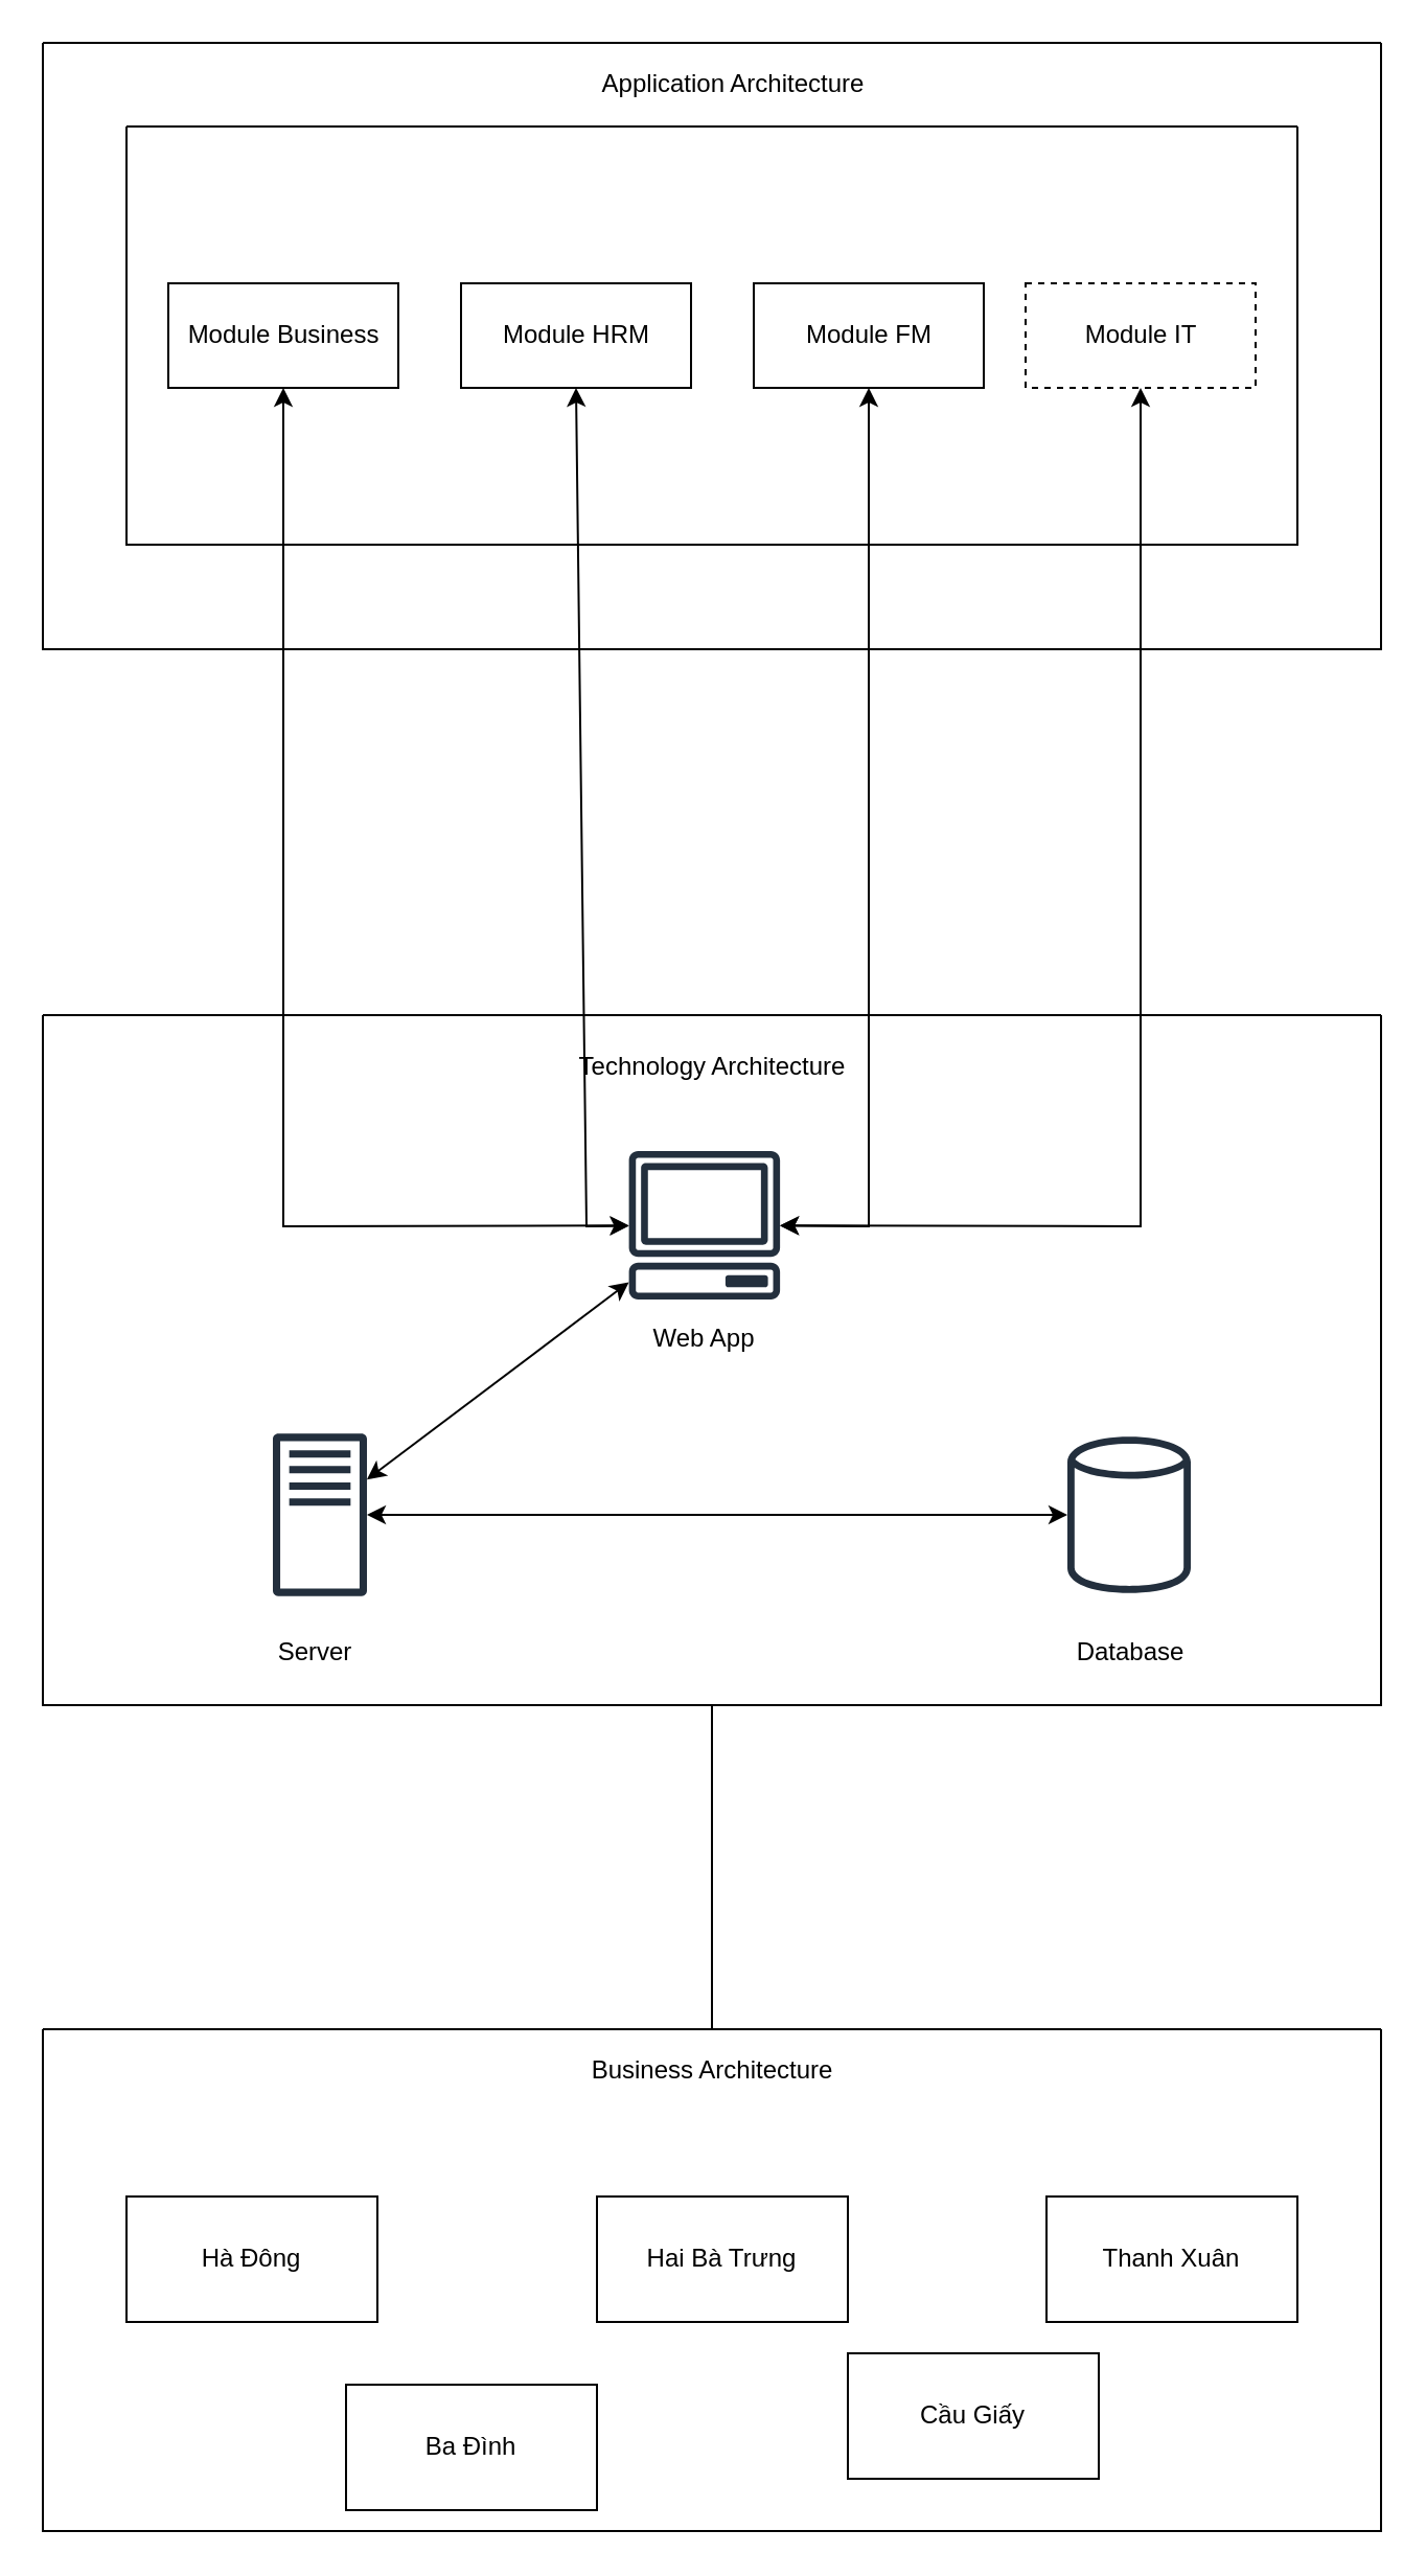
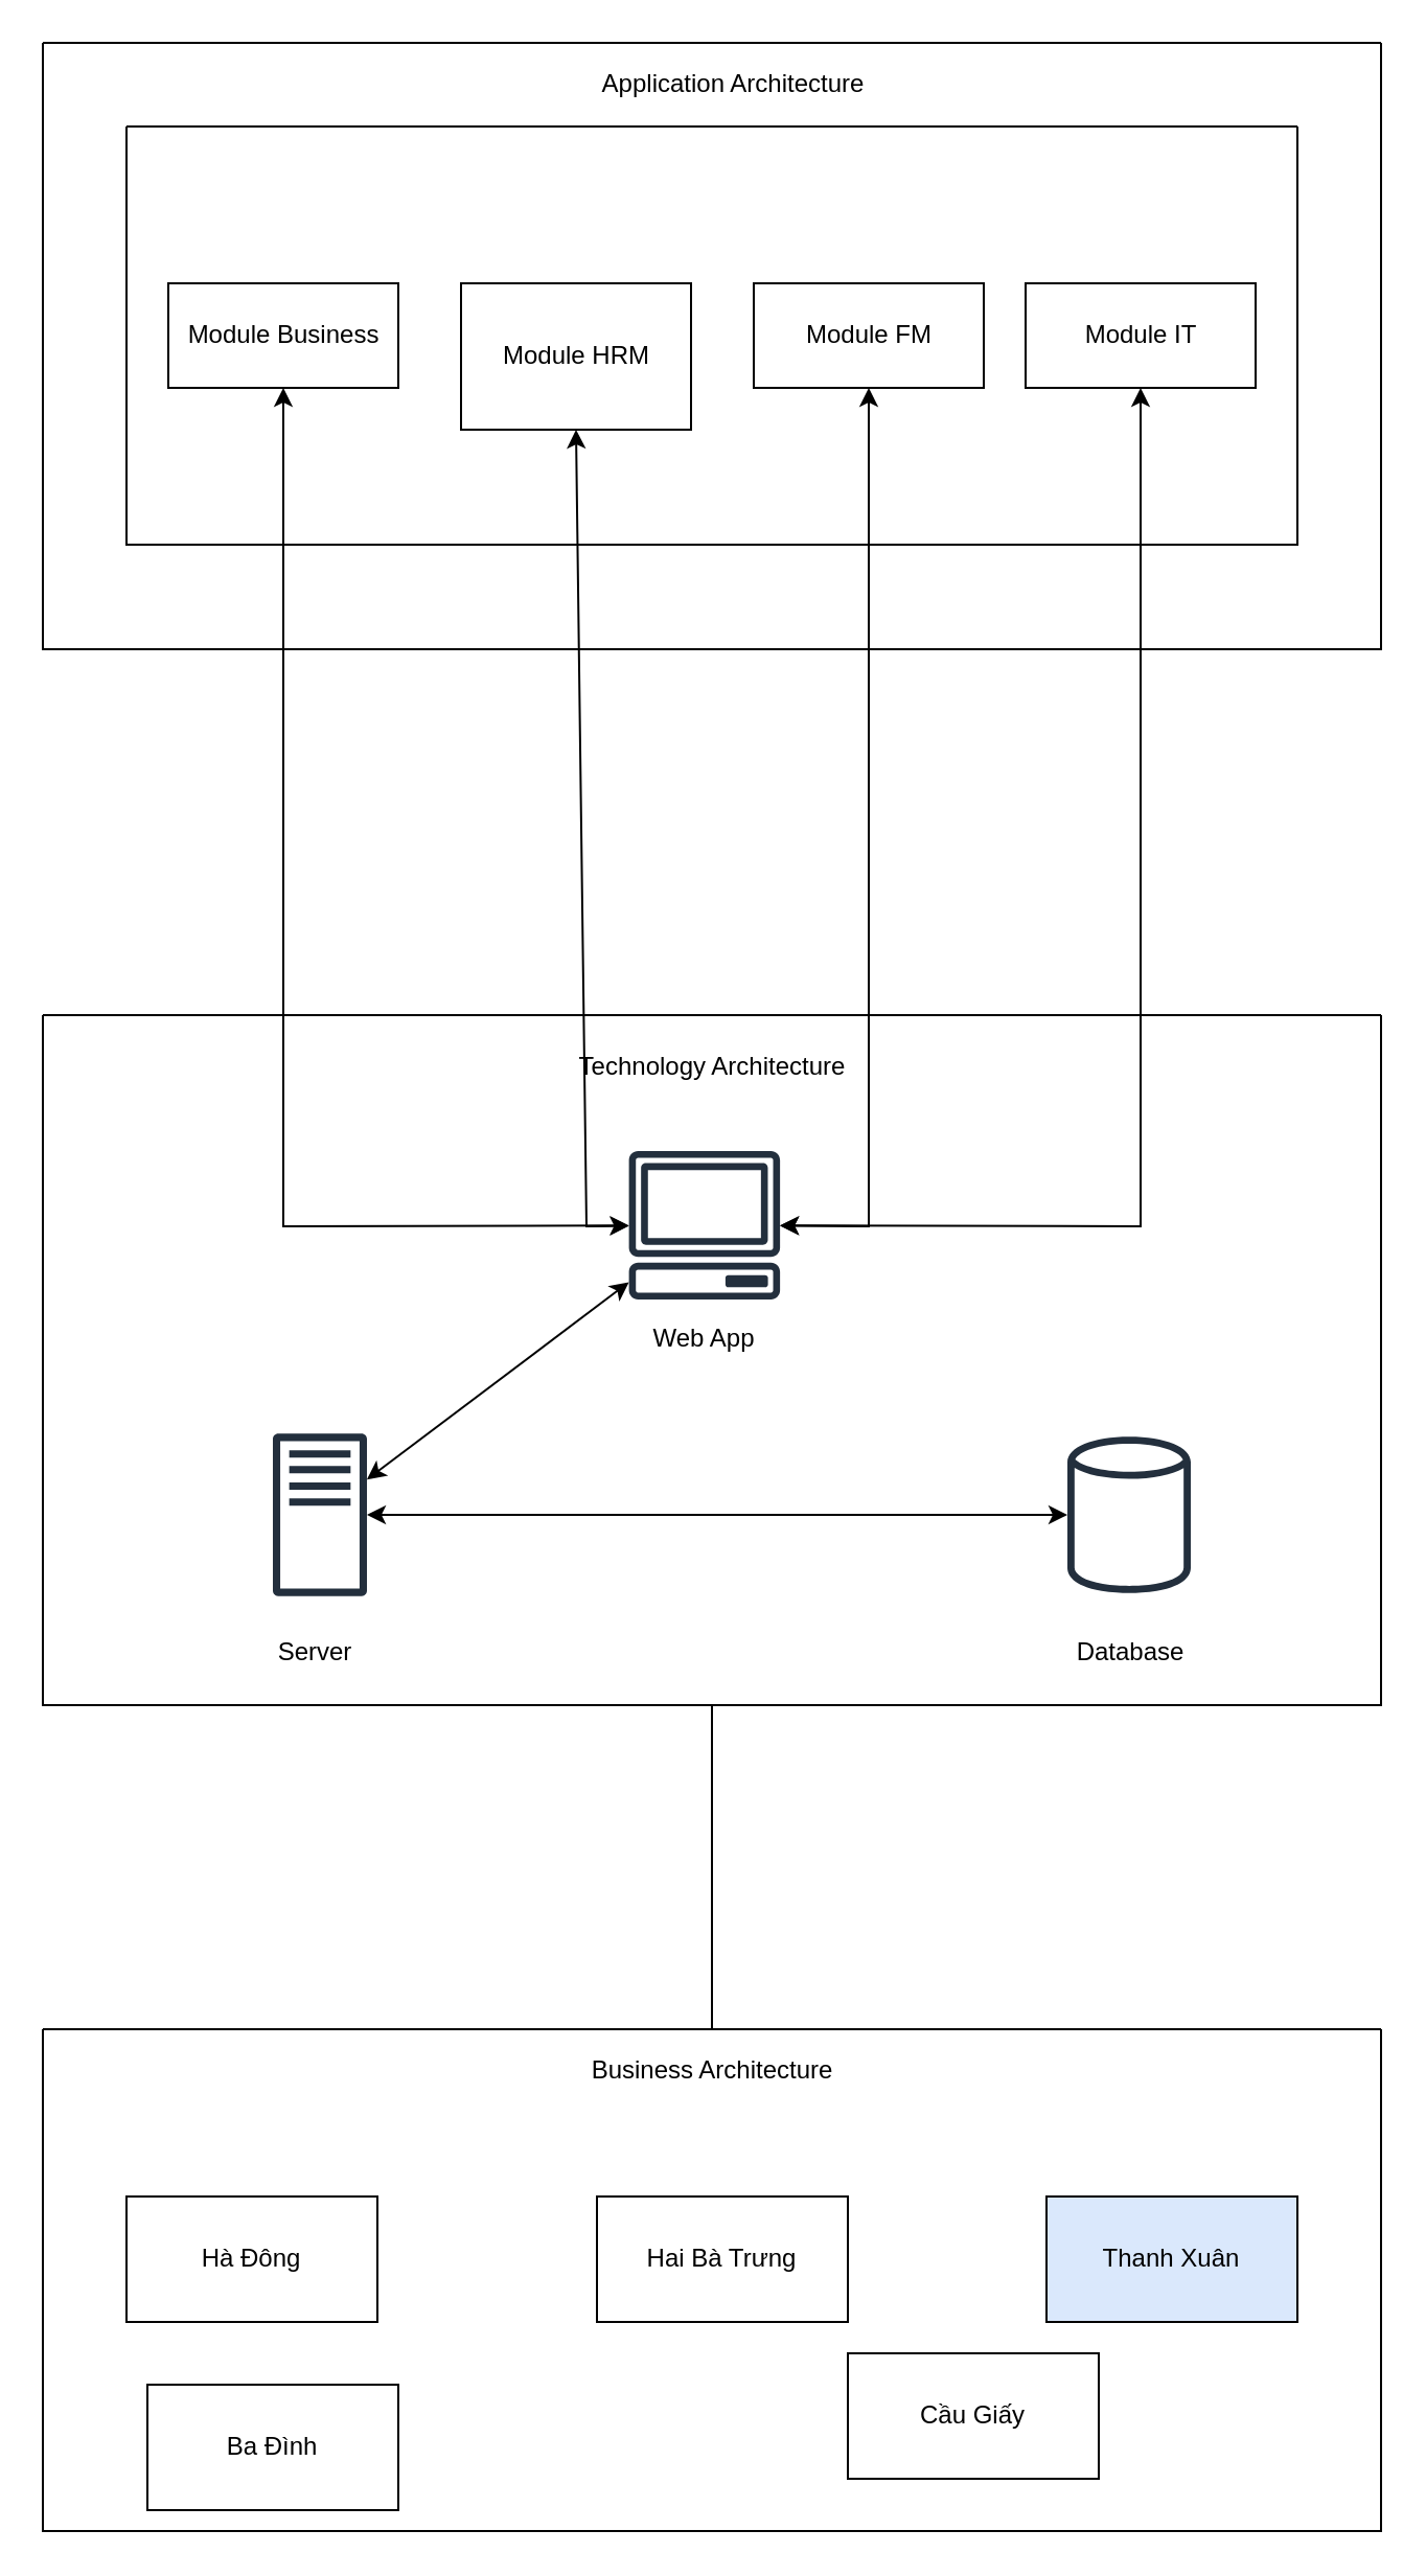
  <mxCell id="0" />
  <mxCell id="1" parent="0" />
  <mxCell id="2" value="" style="swimlane;startSize=0;" vertex="1" parent="1"><mxGeometry x="20" y="20" width="640" height="290" as="geometry" /></mxCell>
  <mxCell id="3" value="" style="swimlane;startSize=0;" vertex="1" parent="2"><mxGeometry x="40" y="40" width="560" height="200" as="geometry" /></mxCell>
- <mxCell id="4" value="Module HRM" style="html=1;" vertex="1" parent="3"><mxGeometry x="160" y="75" width="110" height="50" as="geometry" /></mxCell>
+ <mxCell id="4" value="Module HRM" style="html=1;" vertex="1" parent="3"><mxGeometry x="160" y="75" width="110" height="70" as="geometry" /></mxCell>
  <mxCell id="5" value="Module FM" style="html=1;" vertex="1" parent="3"><mxGeometry x="300" y="75" width="110" height="50" as="geometry" /></mxCell>
- <mxCell id="6" value="Module IT" style="html=1;dashed=1;" vertex="1" parent="3"><mxGeometry x="430" y="75" width="110" height="50" as="geometry" /></mxCell>
+ <mxCell id="6" value="Module IT" style="html=1;" vertex="1" parent="3"><mxGeometry x="430" y="75" width="110" height="50" as="geometry" /></mxCell>
  <mxCell id="7" value="Module Business" style="html=1;" vertex="1" parent="3"><mxGeometry x="20" y="75" width="110" height="50" as="geometry" /></mxCell>
  <mxCell id="8" value="Application Architecture" style="text;html=1;align=center;verticalAlign=middle;resizable=0;points=[];autosize=1;strokeColor=none;fillColor=none;" vertex="1" parent="2"><mxGeometry x="260" y="10" width="140" height="20" as="geometry" /></mxCell>
  <mxCell id="9" value="" style="swimlane;startSize=0;" vertex="1" parent="1"><mxGeometry x="20" y="485" width="640" height="330" as="geometry" /></mxCell>
  <mxCell id="10" value="" style="sketch=0;outlineConnect=0;fontColor=#232F3E;gradientColor=none;fillColor=#232F3D;strokeColor=none;dashed=0;verticalLabelPosition=bottom;verticalAlign=top;align=center;html=1;fontSize=12;fontStyle=0;aspect=fixed;pointerEvents=1;shape=mxgraph.aws4.client;" vertex="1" parent="9"><mxGeometry x="280" y="65" width="72.87" height="71" as="geometry" /></mxCell>
  <mxCell id="11" value="" style="sketch=0;outlineConnect=0;fontColor=#232F3E;gradientColor=none;fillColor=#232F3D;strokeColor=none;dashed=0;verticalLabelPosition=bottom;verticalAlign=top;align=center;html=1;fontSize=12;fontStyle=0;aspect=fixed;pointerEvents=1;shape=mxgraph.aws4.traditional_server;" vertex="1" parent="9"><mxGeometry x="110" y="200" width="45" height="78" as="geometry" /></mxCell>
  <mxCell id="12" value="" style="sketch=0;outlineConnect=0;fontColor=#232F3E;gradientColor=none;fillColor=#232F3D;strokeColor=none;dashed=0;verticalLabelPosition=bottom;verticalAlign=top;align=center;html=1;fontSize=12;fontStyle=0;aspect=fixed;pointerEvents=1;shape=mxgraph.aws4.generic_database;" vertex="1" parent="9"><mxGeometry x="490" y="200" width="59" height="78" as="geometry" /></mxCell>
  <mxCell id="13" value="Web App" style="text;html=1;align=center;verticalAlign=middle;resizable=0;points=[];autosize=1;strokeColor=none;fillColor=none;" vertex="1" parent="9"><mxGeometry x="286.43" y="145" width="60" height="20" as="geometry" /></mxCell>
  <mxCell id="14" value="Server" style="text;html=1;align=center;verticalAlign=middle;resizable=0;points=[];autosize=1;strokeColor=none;fillColor=none;" vertex="1" parent="9"><mxGeometry x="105" y="295" width="50" height="20" as="geometry" /></mxCell>
  <mxCell id="15" value="Technology Architecture" style="text;html=1;align=center;verticalAlign=middle;resizable=0;points=[];autosize=1;strokeColor=none;fillColor=none;" vertex="1" parent="9"><mxGeometry x="250" y="15" width="140" height="20" as="geometry" /></mxCell>
  <mxCell id="16" value="" style="endArrow=classic;startArrow=classic;html=1;rounded=0;" edge="1" parent="9" source="11" target="12"><mxGeometry width="50" height="50" relative="1" as="geometry"><mxPoint x="270" y="275" as="sourcePoint" /><mxPoint x="320" y="225" as="targetPoint" /></mxGeometry></mxCell>
  <mxCell id="17" value="" style="endArrow=classic;startArrow=classic;html=1;rounded=0;" edge="1" parent="9" source="11" target="10"><mxGeometry width="50" height="50" relative="1" as="geometry"><mxPoint x="270" y="275" as="sourcePoint" /><mxPoint x="320" y="225" as="targetPoint" /></mxGeometry></mxCell>
  <mxCell id="18" value="Database" style="text;html=1;align=center;verticalAlign=middle;resizable=0;points=[];autosize=1;strokeColor=none;fillColor=none;" vertex="1" parent="1"><mxGeometry x="505" y="780" width="70" height="20" as="geometry" /></mxCell>
  <mxCell id="19" value="" style="swimlane;startSize=0;" vertex="1" parent="1"><mxGeometry x="20" y="970" width="640" height="240" as="geometry" /></mxCell>
  <mxCell id="20" value="Business Architecture" style="text;html=1;align=center;verticalAlign=middle;resizable=0;points=[];autosize=1;strokeColor=none;fillColor=none;" vertex="1" parent="19"><mxGeometry x="255" y="10" width="130" height="20" as="geometry" /></mxCell>
  <mxCell id="21" value="Hà Đông" style="rounded=0;whiteSpace=wrap;html=1;" vertex="1" parent="19"><mxGeometry x="40" y="80" width="120" height="60" as="geometry" /></mxCell>
- <mxCell id="22" value="Thanh Xuân" style="rounded=0;whiteSpace=wrap;html=1;" vertex="1" parent="19"><mxGeometry x="480" y="80" width="120" height="60" as="geometry" /></mxCell>
+ <mxCell id="22" value="Thanh Xuân" style="rounded=0;whiteSpace=wrap;html=1;fillColor=#dae8fc;" vertex="1" parent="19"><mxGeometry x="480" y="80" width="120" height="60" as="geometry" /></mxCell>
  <mxCell id="23" value="Hai Bà Trưng" style="rounded=0;whiteSpace=wrap;html=1;" vertex="1" parent="19"><mxGeometry x="265" y="80" width="120" height="60" as="geometry" /></mxCell>
- <mxCell id="24" value="Ba Đình" style="rounded=0;whiteSpace=wrap;html=1;" vertex="1" parent="19"><mxGeometry x="145" y="170" width="120" height="60" as="geometry" /></mxCell>
+ <mxCell id="24" value="Ba Đình" style="rounded=0;whiteSpace=wrap;html=1;" vertex="1" parent="19"><mxGeometry x="50" y="170" width="120" height="60" as="geometry" /></mxCell>
  <mxCell id="25" value="Cầu Giấy" style="rounded=0;whiteSpace=wrap;html=1;" vertex="1" parent="19"><mxGeometry x="385" y="155" width="120" height="60" as="geometry" /></mxCell>
  <mxCell id="26" value="" style="endArrow=classic;startArrow=classic;html=1;rounded=0;exitX=0.5;exitY=1;exitDx=0;exitDy=0;" edge="1" parent="1" source="7" target="10"><mxGeometry width="50" height="50" relative="1" as="geometry"><mxPoint x="290" y="310" as="sourcePoint" /><mxPoint x="340" y="260" as="targetPoint" /><Array as="points"><mxPoint x="135" y="586" /></Array></mxGeometry></mxCell>
  <mxCell id="27" value="" style="endArrow=classic;startArrow=classic;html=1;rounded=0;entryX=0.5;entryY=1;entryDx=0;entryDy=0;" edge="1" parent="1" source="10" target="4"><mxGeometry width="50" height="50" relative="1" as="geometry"><mxPoint x="290" y="430" as="sourcePoint" /><mxPoint x="340" y="380" as="targetPoint" /><Array as="points"><mxPoint x="280" y="586" /></Array></mxGeometry></mxCell>
  <mxCell id="28" value="" style="endArrow=classic;startArrow=classic;html=1;rounded=0;entryX=0.5;entryY=1;entryDx=0;entryDy=0;" edge="1" parent="1" source="10" target="5"><mxGeometry width="50" height="50" relative="1" as="geometry"><mxPoint x="290" y="450" as="sourcePoint" /><mxPoint x="340" y="400" as="targetPoint" /><Array as="points"><mxPoint x="415" y="586" /></Array></mxGeometry></mxCell>
  <mxCell id="29" value="" style="endArrow=classic;startArrow=classic;html=1;rounded=0;entryX=0.5;entryY=1;entryDx=0;entryDy=0;" edge="1" parent="1" source="10" target="6"><mxGeometry width="50" height="50" relative="1" as="geometry"><mxPoint x="290" y="450" as="sourcePoint" /><mxPoint x="340" y="400" as="targetPoint" /><Array as="points"><mxPoint x="545" y="586" /></Array></mxGeometry></mxCell>
  <mxCell id="30" value="" style="endArrow=none;html=1;rounded=0;entryX=0.5;entryY=1;entryDx=0;entryDy=0;exitX=0.5;exitY=0;exitDx=0;exitDy=0;" edge="1" parent="1" source="19" target="9"><mxGeometry width="50" height="50" relative="1" as="geometry"><mxPoint x="290" y="930" as="sourcePoint" /><mxPoint x="340" y="880" as="targetPoint" /></mxGeometry></mxCell>
